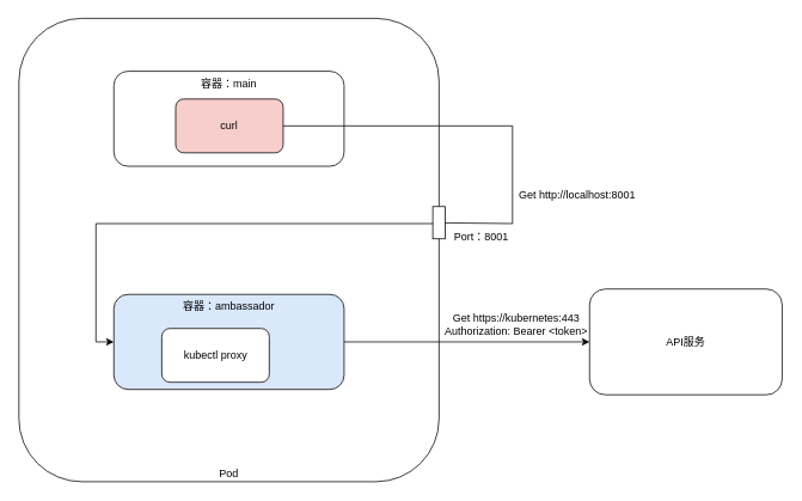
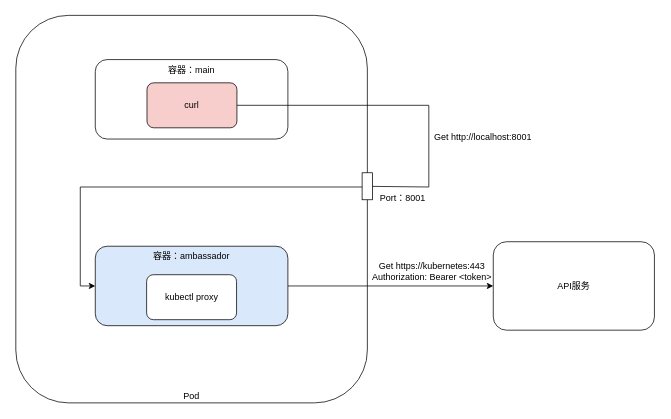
  <mxCell id="0" />
  <mxCell id="1" parent="0" />
  <mxCell id="2" value="Pod" style="rounded=1;whiteSpace=wrap;html=1;verticalAlign=bottom;" vertex="1" parent="1"><mxGeometry x="20" y="20" width="469" height="517" as="geometry" /></mxCell>
  <mxCell id="3" value="API服务" style="rounded=1;whiteSpace=wrap;html=1;" vertex="1" parent="1"><mxGeometry x="657" y="322" width="215" height="118" as="geometry" /></mxCell>
  <mxCell id="4" value="容器：main" style="rounded=1;whiteSpace=wrap;html=1;verticalAlign=top;" vertex="1" parent="1"><mxGeometry x="126" y="79" width="257" height="106" as="geometry" /></mxCell>
  <mxCell id="5" style="edgeStyle=orthogonalEdgeStyle;rounded=0;orthogonalLoop=1;jettySize=auto;html=1;" edge="1" parent="1" source="6" target="3"><mxGeometry relative="1" as="geometry" /></mxCell>
  <mxCell id="6" value="容器：ambassador" style="rounded=1;whiteSpace=wrap;html=1;verticalAlign=top;fillColor=#dae8fc;" vertex="1" parent="1"><mxGeometry x="126" y="328" width="257" height="106" as="geometry" /></mxCell>
  <mxCell id="7" style="edgeStyle=orthogonalEdgeStyle;rounded=0;orthogonalLoop=1;jettySize=auto;html=1;exitX=1;exitY=0.5;exitDx=0;exitDy=0;entryX=0;entryY=0.5;entryDx=0;entryDy=0;" edge="1" parent="1" source="11" target="6"><mxGeometry relative="1" as="geometry"><Array as="points"><mxPoint x="106" y="249" /><mxPoint x="106" y="381" /></Array></mxGeometry></mxCell>
  <mxCell id="8" value="curl" style="rounded=1;whiteSpace=wrap;html=1;fillColor=#f8cecc;" vertex="1" parent="1"><mxGeometry x="195" y="110" width="120" height="60" as="geometry" /></mxCell>
- <mxCell id="9" value="kubectl proxy" style="rounded=1;whiteSpace=wrap;html=1;" vertex="1" parent="1"><mxGeometry x="179.5" y="366" width="120" height="60" as="geometry" /></mxCell>
+ <mxCell id="9" value="kubectl proxy" style="rounded=1;whiteSpace=wrap;html=1;" vertex="1" parent="1"><mxGeometry x="194.5" y="366" width="120" height="60" as="geometry" /></mxCell>
  <mxCell id="10" value="" style="edgeStyle=orthogonalEdgeStyle;rounded=0;orthogonalLoop=1;jettySize=auto;html=1;exitX=1;exitY=0.5;exitDx=0;exitDy=0;entryX=0;entryY=0.5;entryDx=0;entryDy=0;" edge="1" parent="1" source="8" target="11"><mxGeometry relative="1" as="geometry"><mxPoint x="315" y="140" as="sourcePoint" /><mxPoint x="126" y="381" as="targetPoint" /><Array as="points"><mxPoint x="571" y="140" /><mxPoint x="571" y="249" /></Array></mxGeometry></mxCell>
  <mxCell id="11" value="" style="rounded=0;whiteSpace=wrap;html=1;" vertex="1" parent="1"><mxGeometry x="482" y="230" width="14" height="36" as="geometry" /></mxCell>
  <mxCell id="12" value="Port：8001" style="text;html=1;align=center;verticalAlign=middle;resizable=0;points=[];autosize=1;strokeColor=none;fillColor=none;" vertex="1" parent="1"><mxGeometry x="496" y="251" width="79" height="26" as="geometry" /></mxCell>
- <mxCell id="13" value="Get http://localhost:8001" style="text;html=1;align=center;verticalAlign=middle;resizable=0;points=[];autosize=1;strokeColor=none;fillColor=none;" vertex="1" parent="1"><mxGeometry x="569" y="205" width="148" height="26" as="geometry" /></mxCell>
+ <mxCell id="13" value="Get http://localhost:8001" style="text;html=1;align=center;verticalAlign=middle;resizable=0;points=[];autosize=1;strokeColor=none;fillColor=none;" vertex="1" parent="1"><mxGeometry x="569" y="170" width="148" height="26" as="geometry" /></mxCell>
  <mxCell id="14" value="Get https://kubernetes:443&lt;div&gt;Authorization: Bearer &amp;lt;token&amp;gt;&lt;/div&gt;" style="text;html=1;align=center;verticalAlign=middle;resizable=0;points=[];autosize=1;strokeColor=none;fillColor=none;" vertex="1" parent="1"><mxGeometry x="486" y="341" width="177" height="41" as="geometry" /></mxCell>
